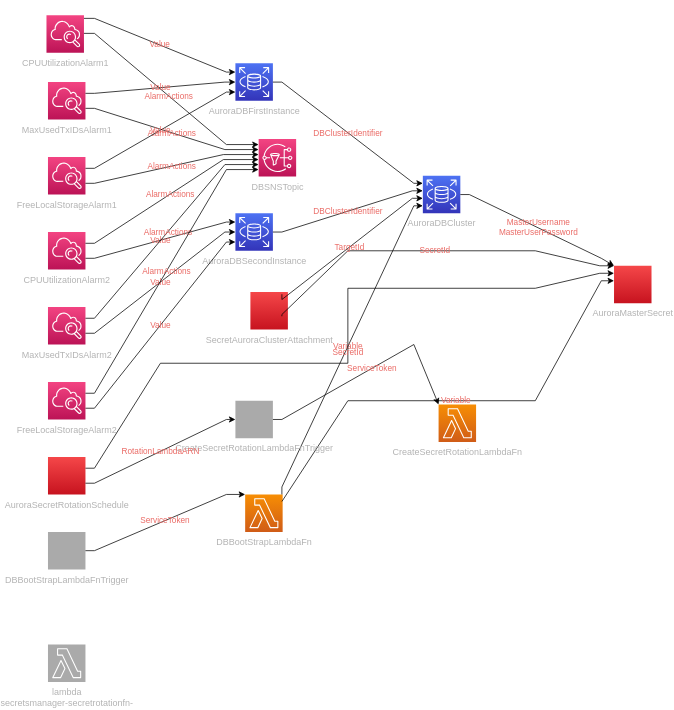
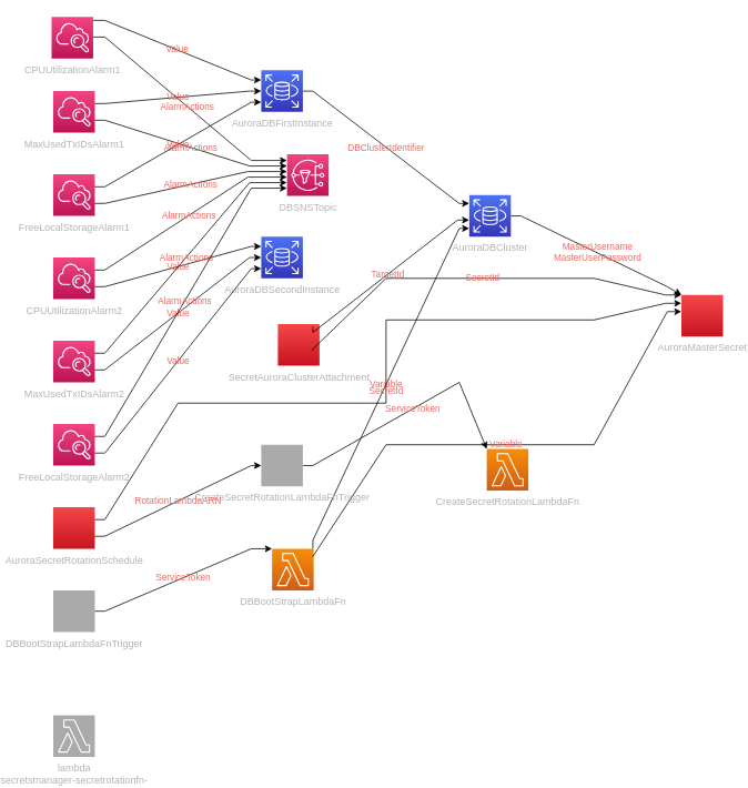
  <mxCell id="0" />
  <mxCell id="1" parent="0" />
  <mxCell id="2" value="DBSNSTopic" style="outlineConnect=0;fontColor=#B3B3B3;gradientColor=#F34482;gradientDirection=north;fillColor=#BC1356;strokeColor=#ffffff;dashed=0;verticalLabelPosition=bottom;verticalAlign=top;align=center;html=1;fontSize=12;fontStyle=0;aspect=fixed;shape=mxgraph.aws4.resourceIcon;resIcon=mxgraph.aws4.sns;rounded=0;" parent="1" vertex="1"><mxGeometry x="303" y="185" width="50" height="50" as="geometry" /></mxCell>
  <mxCell id="3" value="AuroraMasterSecret" style="outlineConnect=0;fontColor=#B3B3B3;gradientColor=#F54749;gradientDirection=north;fillColor=#C7131F;strokeColor=#ffffff;dashed=0;verticalLabelPosition=bottom;verticalAlign=top;align=center;html=1;fontSize=12;fontStyle=0;aspect=fixed;shape=mxgraph.aws4.resourceIcon;resIcon=mxgraph.aws4.secretsmanager;rounded=0;" parent="1" vertex="1"><mxGeometry x="777" y="354" width="50" height="50" as="geometry" /></mxCell>
  <mxCell id="4" value="CreateSecretRotationLambdaFn" style="outlineConnect=0;fontColor=#B3B3B3;gradientColor=#F78E04;gradientDirection=north;fillColor=#D05C17;strokeColor=#ffffff;dashed=0;verticalLabelPosition=bottom;verticalAlign=top;align=center;html=1;fontSize=12;fontStyle=0;aspect=fixed;shape=mxgraph.aws4.resourceIcon;resIcon=mxgraph.aws4.lambda;rounded=0;" parent="1" vertex="1"><mxGeometry x="543" y="539" width="50" height="50" as="geometry" /></mxCell>
  <mxCell id="5" value="AuroraDBCluster" style="outlineConnect=0;fontColor=#B3B3B3;gradientColor=#4D72F3;gradientDirection=north;fillColor=#3334B9;strokeColor=#ffffff;dashed=0;verticalLabelPosition=bottom;verticalAlign=top;align=center;html=1;fontSize=12;fontStyle=0;aspect=fixed;shape=mxgraph.aws4.resourceIcon;resIcon=mxgraph.aws4.rds;rounded=0;" parent="1" vertex="1"><mxGeometry x="522" y="234" width="50" height="50" as="geometry" /></mxCell>
  <mxCell id="6" value="AuroraDBFirstInstance" style="outlineConnect=0;fontColor=#B3B3B3;gradientColor=#4D72F3;gradientDirection=north;fillColor=#3334B9;strokeColor=#ffffff;dashed=0;verticalLabelPosition=bottom;verticalAlign=top;align=center;html=1;fontSize=12;fontStyle=0;aspect=fixed;shape=mxgraph.aws4.resourceIcon;resIcon=mxgraph.aws4.rds;rounded=0;" parent="1" vertex="1"><mxGeometry x="272" y="84" width="50" height="50" as="geometry" /></mxCell>
  <mxCell id="7" value="AuroraDBSecondInstance" style="outlineConnect=0;fontColor=#B3B3B3;gradientColor=#4D72F3;gradientDirection=north;fillColor=#3334B9;strokeColor=#ffffff;dashed=0;verticalLabelPosition=bottom;verticalAlign=top;align=center;html=1;fontSize=12;fontStyle=0;aspect=fixed;shape=mxgraph.aws4.resourceIcon;resIcon=mxgraph.aws4.rds;rounded=0;" parent="1" vertex="1"><mxGeometry x="272" y="284" width="50" height="50" as="geometry" /></mxCell>
  <mxCell id="8" value="CPUUtilizationAlarm1" style="outlineConnect=0;fontColor=#B3B3B3;gradientColor=#F34482;gradientDirection=north;fillColor=#BC1356;strokeColor=#ffffff;dashed=0;verticalLabelPosition=bottom;verticalAlign=top;align=center;html=1;fontSize=12;fontStyle=0;aspect=fixed;shape=mxgraph.aws4.resourceIcon;resIcon=mxgraph.aws4.cloudwatch;rounded=0;" parent="1" vertex="1"><mxGeometry x="20" y="20" width="50" height="50" as="geometry" /></mxCell>
  <mxCell id="9" value="CPUUtilizationAlarm2" style="outlineConnect=0;fontColor=#B3B3B3;gradientColor=#F34482;gradientDirection=north;fillColor=#BC1356;strokeColor=#ffffff;dashed=0;verticalLabelPosition=bottom;verticalAlign=top;align=center;html=1;fontSize=12;fontStyle=0;aspect=fixed;shape=mxgraph.aws4.resourceIcon;resIcon=mxgraph.aws4.cloudwatch;rounded=0;" parent="1" vertex="1"><mxGeometry y="309" width="50" height="50" as="geometry" x="22" /></mxCell>
  <mxCell id="10" value="MaxUsedTxIDsAlarm1" style="outlineConnect=0;fontColor=#B3B3B3;gradientColor=#F34482;gradientDirection=north;fillColor=#BC1356;strokeColor=#ffffff;dashed=0;verticalLabelPosition=bottom;verticalAlign=top;align=center;html=1;fontSize=12;fontStyle=0;aspect=fixed;shape=mxgraph.aws4.resourceIcon;resIcon=mxgraph.aws4.cloudwatch;rounded=0;" parent="1" vertex="1"><mxGeometry y="109" width="50" height="50" as="geometry" x="22" /></mxCell>
  <mxCell id="11" value="MaxUsedTxIDsAlarm2" style="outlineConnect=0;fontColor=#B3B3B3;gradientColor=#F34482;gradientDirection=north;fillColor=#BC1356;strokeColor=#ffffff;dashed=0;verticalLabelPosition=bottom;verticalAlign=top;align=center;html=1;fontSize=12;fontStyle=0;aspect=fixed;shape=mxgraph.aws4.resourceIcon;resIcon=mxgraph.aws4.cloudwatch;rounded=0;" parent="1" vertex="1"><mxGeometry y="409" width="50" height="50" as="geometry" x="22" /></mxCell>
  <mxCell id="12" value="FreeLocalStorageAlarm1" style="outlineConnect=0;fontColor=#B3B3B3;gradientColor=#F34482;gradientDirection=north;fillColor=#BC1356;strokeColor=#ffffff;dashed=0;verticalLabelPosition=bottom;verticalAlign=top;align=center;html=1;fontSize=12;fontStyle=0;aspect=fixed;shape=mxgraph.aws4.resourceIcon;resIcon=mxgraph.aws4.cloudwatch;rounded=0;" parent="1" vertex="1"><mxGeometry y="209" width="50" height="50" as="geometry" x="22" /></mxCell>
  <mxCell id="13" value="FreeLocalStorageAlarm2" style="outlineConnect=0;fontColor=#B3B3B3;gradientColor=#F34482;gradientDirection=north;fillColor=#BC1356;strokeColor=#ffffff;dashed=0;verticalLabelPosition=bottom;verticalAlign=top;align=center;html=1;fontSize=12;fontStyle=0;aspect=fixed;shape=mxgraph.aws4.resourceIcon;resIcon=mxgraph.aws4.cloudwatch;rounded=0;" parent="1" vertex="1"><mxGeometry y="509" width="50" height="50" as="geometry" x="22" /></mxCell>
  <mxCell id="14" value="DBBootStrapLambdaFn" style="outlineConnect=0;fontColor=#B3B3B3;gradientColor=#F78E04;gradientDirection=north;fillColor=#D05C17;strokeColor=#ffffff;dashed=0;verticalLabelPosition=bottom;verticalAlign=top;align=center;html=1;fontSize=12;fontStyle=0;aspect=fixed;shape=mxgraph.aws4.resourceIcon;resIcon=mxgraph.aws4.lambda;rounded=0;" parent="1" vertex="1"><mxGeometry x="285" y="659" width="50" height="50" as="geometry" /></mxCell>
  <mxCell id="15" value="lambda  &#10;secretsmanager-secretrotationfn-" style="outlineConnect=0;fontColor=#B3B3B3;gradientColor=#aaaaaa;gradientDirection=north;fillColor=#aaaaaa;strokeColor=#ffffff;dashed=0;verticalLabelPosition=bottom;verticalAlign=top;align=center;html=1;fontSize=12;fontStyle=0;aspect=fixed;shape=mxgraph.aws4.resourceIcon;resIcon=mxgraph.aws4.lambda;rounded=0;" parent="1" vertex="1"><mxGeometry y="859" width="50" height="50" as="geometry" x="22" /></mxCell>
  <mxCell id="16" value="MasterUsername&#10;MasterUserPassword" style="edgeStyle=orthogonalEdgeStyle;rounded=0;orthogonalLoop=1;jettySize=auto;html=1;labelBackgroundColor=none;fontColor=#EA6B66;noEdgeStyle=1;orthogonal=1;" parent="1" source="5" target="3" edge="1"><mxGeometry relative="1" as="geometry"><Array as="points"><mxPoint x="584" y="259" /><mxPoint x="760" y="344" /></Array></mxGeometry></mxCell>
  <mxCell id="17" value="DBClusterIdentifier" style="edgeStyle=orthogonalEdgeStyle;rounded=0;orthogonalLoop=1;jettySize=auto;html=1;labelBackgroundColor=none;fontColor=#EA6B66;noEdgeStyle=1;orthogonal=1;" parent="1" source="6" target="5" edge="1"><mxGeometry relative="1" as="geometry"><Array as="points"><mxPoint x="334" y="109" /><mxPoint x="510" y="244" /></Array></mxGeometry></mxCell>
- <mxCell id="18" value="DBClusterIdentifier" style="edgeStyle=orthogonalEdgeStyle;rounded=0;orthogonalLoop=1;jettySize=auto;html=1;labelBackgroundColor=none;fontColor=#EA6B66;noEdgeStyle=1;orthogonal=1;" parent="1" source="7" target="5" edge="1"><mxGeometry relative="1" as="geometry"><Array as="points"><mxPoint x="334" y="309" /><mxPoint x="508" y="254" /></Array></mxGeometry></mxCell>
  <mxCell id="19" value="AlarmActions" style="edgeStyle=orthogonalEdgeStyle;rounded=0;orthogonalLoop=1;jettySize=auto;html=1;labelBackgroundColor=none;fontColor=#EA6B66;noEdgeStyle=1;orthogonal=1;" parent="1" source="8" target="2" edge="1"><mxGeometry relative="1" as="geometry"><Array as="points"><mxPoint x="84" y="44" /><mxPoint x="260" y="192.333" /></Array></mxGeometry></mxCell>
  <mxCell id="20" value="Value" style="edgeStyle=orthogonalEdgeStyle;rounded=0;orthogonalLoop=1;jettySize=auto;html=1;labelBackgroundColor=none;fontColor=#EA6B66;noEdgeStyle=1;orthogonal=1;" parent="1" source="8" target="6" edge="1"><mxGeometry relative="1" as="geometry"><Array as="points"><mxPoint x="84" y="24" /><mxPoint x="260" y="95.667" /></Array></mxGeometry></mxCell>
  <mxCell id="21" value="AlarmActions" style="edgeStyle=orthogonalEdgeStyle;rounded=0;orthogonalLoop=1;jettySize=auto;html=1;labelBackgroundColor=none;fontColor=#EA6B66;noEdgeStyle=1;orthogonal=1;" parent="1" source="9" target="2" edge="1"><mxGeometry relative="1" as="geometry"><Array as="points"><mxPoint x="84" y="324" /><mxPoint x="256" y="212.333" /></Array></mxGeometry></mxCell>
  <mxCell id="22" value="Value" style="edgeStyle=orthogonalEdgeStyle;rounded=0;orthogonalLoop=1;jettySize=auto;html=1;labelBackgroundColor=none;fontColor=#EA6B66;noEdgeStyle=1;orthogonal=1;" parent="1" source="9" target="7" edge="1"><mxGeometry relative="1" as="geometry"><Array as="points"><mxPoint x="84" y="344" /><mxPoint x="260" y="295.667" /></Array></mxGeometry></mxCell>
  <mxCell id="23" value="AlarmActions" style="edgeStyle=orthogonalEdgeStyle;rounded=0;orthogonalLoop=1;jettySize=auto;html=1;labelBackgroundColor=none;fontColor=#EA6B66;noEdgeStyle=1;orthogonal=1;" parent="1" source="10" target="2" edge="1"><mxGeometry relative="1" as="geometry"><Array as="points"><mxPoint x="84" y="144" /><mxPoint x="258" y="199" /></Array></mxGeometry></mxCell>
  <mxCell id="24" value="Value" style="edgeStyle=orthogonalEdgeStyle;rounded=0;orthogonalLoop=1;jettySize=auto;html=1;labelBackgroundColor=none;fontColor=#EA6B66;noEdgeStyle=1;orthogonal=1;" parent="1" source="10" target="6" edge="1"><mxGeometry relative="1" as="geometry"><Array as="points"><mxPoint x="84" y="124" /><mxPoint x="258" y="109" /></Array></mxGeometry></mxCell>
  <mxCell id="25" value="AlarmActions" style="edgeStyle=orthogonalEdgeStyle;rounded=0;orthogonalLoop=1;jettySize=auto;html=1;labelBackgroundColor=none;fontColor=#EA6B66;noEdgeStyle=1;orthogonal=1;" parent="1" source="11" target="2" edge="1"><mxGeometry relative="1" as="geometry"><Array as="points"><mxPoint x="84" y="424" /><mxPoint x="258" y="219" /></Array></mxGeometry></mxCell>
  <mxCell id="26" value="Value" style="edgeStyle=orthogonalEdgeStyle;rounded=0;orthogonalLoop=1;jettySize=auto;html=1;labelBackgroundColor=none;fontColor=#EA6B66;noEdgeStyle=1;orthogonal=1;" parent="1" source="11" target="7" edge="1"><mxGeometry relative="1" as="geometry"><Array as="points"><mxPoint x="84" y="444" /><mxPoint x="258" y="309" /></Array></mxGeometry></mxCell>
  <mxCell id="27" value="AlarmActions" style="edgeStyle=orthogonalEdgeStyle;rounded=0;orthogonalLoop=1;jettySize=auto;html=1;labelBackgroundColor=none;fontColor=#EA6B66;noEdgeStyle=1;orthogonal=1;" parent="1" source="12" target="2" edge="1"><mxGeometry relative="1" as="geometry"><Array as="points"><mxPoint x="84" y="244" /><mxPoint x="256" y="205.667" /></Array></mxGeometry></mxCell>
  <mxCell id="28" value="Value" style="edgeStyle=orthogonalEdgeStyle;rounded=0;orthogonalLoop=1;jettySize=auto;html=1;labelBackgroundColor=none;fontColor=#EA6B66;noEdgeStyle=1;orthogonal=1;" parent="1" source="12" target="6" edge="1"><mxGeometry relative="1" as="geometry"><Array as="points"><mxPoint x="84" y="224" /><mxPoint x="260" y="122.333" /></Array></mxGeometry></mxCell>
  <mxCell id="29" value="AlarmActions" style="edgeStyle=orthogonalEdgeStyle;rounded=0;orthogonalLoop=1;jettySize=auto;html=1;labelBackgroundColor=none;fontColor=#EA6B66;noEdgeStyle=1;orthogonal=1;" parent="1" source="13" target="2" edge="1"><mxGeometry relative="1" as="geometry"><Array as="points"><mxPoint x="84" y="524" /><mxPoint x="260" y="225.667" /></Array></mxGeometry></mxCell>
  <mxCell id="30" value="Value" style="edgeStyle=orthogonalEdgeStyle;rounded=0;orthogonalLoop=1;jettySize=auto;html=1;labelBackgroundColor=none;fontColor=#EA6B66;noEdgeStyle=1;orthogonal=1;" parent="1" source="13" target="7" edge="1"><mxGeometry relative="1" as="geometry"><Array as="points"><mxPoint x="84" y="544" /><mxPoint x="260" y="322.333" /></Array></mxGeometry></mxCell>
  <mxCell id="31" value="Variable" style="edgeStyle=orthogonalEdgeStyle;rounded=0;orthogonalLoop=1;jettySize=auto;html=1;labelBackgroundColor=none;fontColor=#EA6B66;noEdgeStyle=1;orthogonal=1;" parent="1" source="14" target="3" edge="1"><mxGeometry relative="1" as="geometry"><Array as="points"><mxPoint x="334" y="669" /><mxPoint x="422" y="534" /><mxPoint x="672" y="534" /><mxPoint x="760" y="374" /></Array></mxGeometry></mxCell>
  <mxCell id="32" value="Variable" style="edgeStyle=orthogonalEdgeStyle;rounded=0;orthogonalLoop=1;jettySize=auto;html=1;labelBackgroundColor=none;fontColor=#EA6B66;noEdgeStyle=1;orthogonal=1;" parent="1" source="14" target="5" edge="1"><mxGeometry relative="1" as="geometry"><Array as="points"><mxPoint x="334" y="649" /><mxPoint x="510" y="274" /></Array></mxGeometry></mxCell>
  <mxCell id="33" value="SecretAuroraClusterAttachment" style="outlineConnect=0;fontColor=#B3B3B3;gradientColor=#F54749;gradientDirection=north;fillColor=#C7131F;strokeColor=#ffffff;dashed=0;verticalLabelPosition=bottom;verticalAlign=top;align=center;html=1;fontSize=12;fontStyle=0;aspect=fixed;shape=mxgraph.aws4.resourceIcon;resIcon=mxgraph.aws4.secretsmanager;rounded=0;" parent="1" vertex="1"><mxGeometry x="292" y="389" width="50" height="50" as="geometry" /></mxCell>
  <mxCell id="34" value="CreateSecretRotationLambdaFnTrigger" style="outlineConnect=0;fontColor=#B3B3B3;gradientColor=#aaaaaa;gradientDirection=north;fillColor=#aaaaaa;strokeColor=#ffffff;dashed=0;verticalLabelPosition=bottom;verticalAlign=top;align=center;html=1;fontSize=12;fontStyle=0;aspect=fixed;shape=mxgraph.aws4.resourceIcon;resIcon=mxgraph.aws4.lambdaapgsecretsmanager;rounded=0;" parent="1" vertex="1"><mxGeometry x="272" y="534" width="50" height="50" as="geometry" /></mxCell>
  <mxCell id="35" value="AuroraSecretRotationSchedule" style="outlineConnect=0;fontColor=#B3B3B3;gradientColor=#F54749;gradientDirection=north;fillColor=#C7131F;strokeColor=#ffffff;dashed=0;verticalLabelPosition=bottom;verticalAlign=top;align=center;html=1;fontSize=12;fontStyle=0;aspect=fixed;shape=mxgraph.aws4.resourceIcon;resIcon=mxgraph.aws4.secretsmanager;rounded=0;" parent="1" vertex="1"><mxGeometry y="609" width="50" height="50" as="geometry" x="22" /></mxCell>
  <mxCell id="36" value="DBBootStrapLambdaFnTrigger" style="outlineConnect=0;fontColor=#B3B3B3;gradientColor=#aaaaaa;gradientDirection=north;fillColor=#aaaaaa;strokeColor=#ffffff;dashed=0;verticalLabelPosition=bottom;verticalAlign=top;align=center;html=1;fontSize=12;fontStyle=0;aspect=fixed;shape=mxgraph.aws4.resourceIcon;resIcon=mxgraph.aws4.lambdaapgbootstrap;rounded=0;" parent="1" vertex="1"><mxGeometry y="709" width="50" height="50" as="geometry" x="22" /></mxCell>
  <mxCell id="37" value="SecretId" style="edgeStyle=orthogonalEdgeStyle;rounded=0;orthogonalLoop=1;jettySize=auto;html=1;labelBackgroundColor=none;fontColor=#EA6B66;noEdgeStyle=1;orthogonal=1;" parent="1" source="33" target="3" edge="1"><mxGeometry relative="1" as="geometry"><Array as="points"><mxPoint x="334" y="419" /><mxPoint x="422" y="334" /><mxPoint x="672" y="334" /><mxPoint x="758" y="354" /></Array></mxGeometry></mxCell>
  <mxCell id="38" value="TargetId" style="edgeStyle=orthogonalEdgeStyle;rounded=0;orthogonalLoop=1;jettySize=auto;html=1;labelBackgroundColor=none;fontColor=#EA6B66;noEdgeStyle=1;orthogonal=1;" parent="1" source="33" target="5" edge="1"><mxGeometry relative="1" as="geometry"><Array as="points"><mxPoint x="334" y="399" /><mxPoint x="508" y="264" /></Array></mxGeometry></mxCell>
  <mxCell id="39" value="ServiceToken" style="edgeStyle=orthogonalEdgeStyle;rounded=0;orthogonalLoop=1;jettySize=auto;html=1;labelBackgroundColor=none;fontColor=#EA6B66;noEdgeStyle=1;orthogonal=1;" parent="1" source="34" target="4" edge="1"><mxGeometry relative="1" as="geometry"><Array as="points"><mxPoint x="334" y="559" /><mxPoint x="510" y="459" /></Array></mxGeometry></mxCell>
  <mxCell id="40" value="SecretId" style="edgeStyle=orthogonalEdgeStyle;rounded=0;orthogonalLoop=1;jettySize=auto;html=1;labelBackgroundColor=none;fontColor=#EA6B66;noEdgeStyle=1;orthogonal=1;" parent="1" source="35" target="3" edge="1"><mxGeometry relative="1" as="geometry"><Array as="points"><mxPoint x="84" y="624" /><mxPoint x="172" y="484" /><mxPoint x="422" y="484" /><mxPoint x="422" y="384" /><mxPoint x="672" y="384" /><mxPoint x="758" y="364" /></Array></mxGeometry></mxCell>
  <mxCell id="41" value="RotationLambdaARN" style="edgeStyle=orthogonalEdgeStyle;rounded=0;orthogonalLoop=1;jettySize=auto;html=1;labelBackgroundColor=none;fontColor=#EA6B66;noEdgeStyle=1;orthogonal=1;" parent="1" source="35" target="34" edge="1"><mxGeometry relative="1" as="geometry"><Array as="points"><mxPoint x="84" y="644" /><mxPoint x="260" y="559" /></Array></mxGeometry></mxCell>
  <mxCell id="42" value="ServiceToken" style="edgeStyle=orthogonalEdgeStyle;rounded=0;orthogonalLoop=1;jettySize=auto;html=1;labelBackgroundColor=none;fontColor=#EA6B66;noEdgeStyle=1;orthogonal=1;" parent="1" source="36" target="14" edge="1"><mxGeometry relative="1" as="geometry"><Array as="points"><mxPoint x="84" y="734" /><mxPoint x="260" y="659" /></Array></mxGeometry></mxCell>
